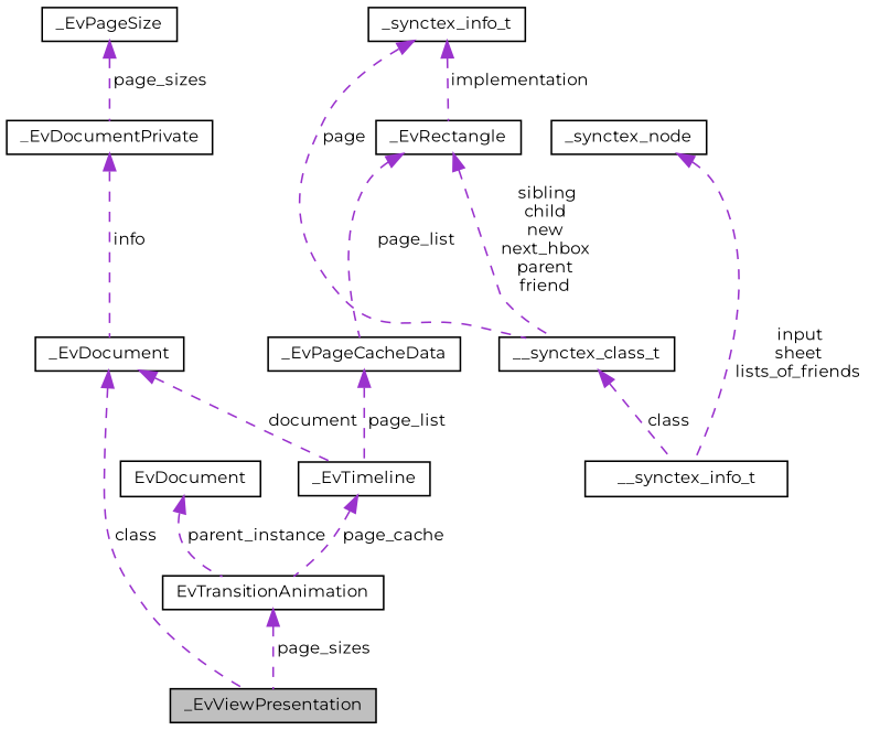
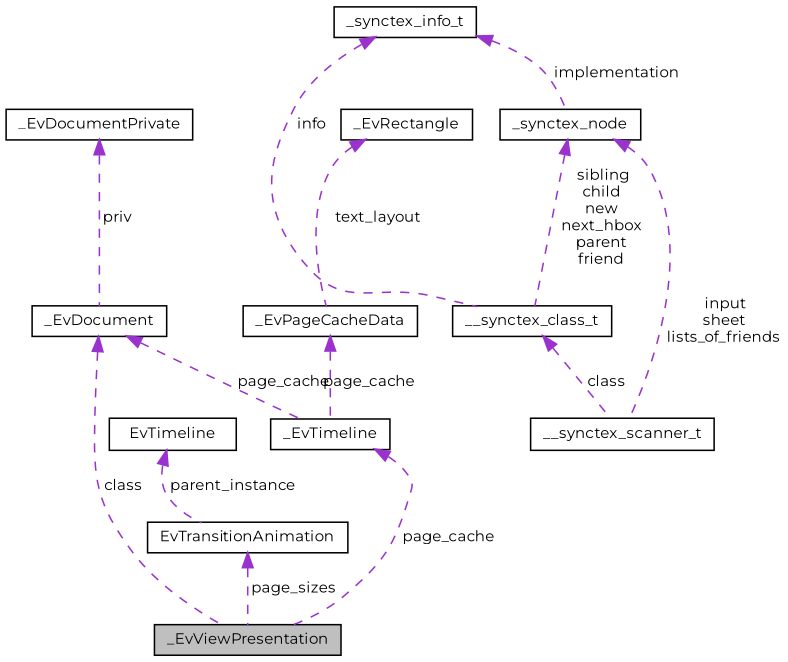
  digraph {
    fontname=Montserrat
    node [color=black fillcolor=white fontname=Montserrat fontsize=10 shape=record style=filled]
    edge [color=darkorchid3 dir=back fontname=Montserrat fontsize=10 labelfontname=Helvetica labelfontsize=10 style=dashed]
    n1 [fillcolor=grey75 fontcolor=black height=0.2 label=_EvViewPresentation width=0.4]
    n2 [height=0.2 label=EvTransitionAnimation width=0.4]
-   n3 [height=0.2 label=EvDocument width=0.4]
+   n3 [height=0.2 label=EvTimeline width=0.4]
    n4 [height=0.2 label=_EvTimeline width=0.4]
    n5 [height=0.2 label=_EvDocument width=0.4]
    n6 [height=0.2 label=_EvDocumentPrivate width=0.4]
-   n7 [height=0.2 label=_EvPageSize width=0.4]
-   n8 [height=0.2 label=__synctex_info_t width=0.4]
+   n8 [height=0.2 label=__synctex_scanner_t width=0.4]
    n9 [height=0.2 label=__synctex_class_t width=0.4]
    n10 [height=0.2 label=_synctex_node width=0.4]
    n11 [height=0.2 label=_synctex_info_t width=0.4]
    n12 [height=0.2 label=_EvPageCacheData width=0.4]
    n13 [height=0.2 label=_EvRectangle width=0.4]
    n2 -> n1 [label=" page_sizes"]
    n3 -> n2 [label=" parent_instance"]
-   n4 -> n2 [label=" page_cache"]
+   n4 -> n1 [label=" page_cache"]
    n5 -> n1 [label=" class"]
-   n5 -> n4 [label=" document"]
-   n6 -> n5 [label=" info"]
-   n7 -> n6 [label=" page_sizes"]
+   n5 -> n4 [label=" page_cache"]
+   n6 -> n5 [label=" priv"]
    n9 -> n8 [label=" class"]
    n10 -> n8 [label=" input\nsheet\nlists_of_friends"]
-   n13 -> n9 [label=" sibling\nchild\nnew\nnext_hbox\nparent\nfriend"]
-   n11 -> n9 [label=" page"]
-   n11 -> n13 [label=" implementation"]
-   n12 -> n4 [label=" page_list"]
-   n13 -> n12 [label=" page_list"]
+   n10 -> n9 [label=" sibling\nchild\nnew\nnext_hbox\nparent\nfriend"]
+   n11 -> n9 [label=" info"]
+   n11 -> n10 [label=" implementation"]
+   n12 -> n4 [label=" page_cache"]
+   n13 -> n12 [label=" text_layout"]
  }
